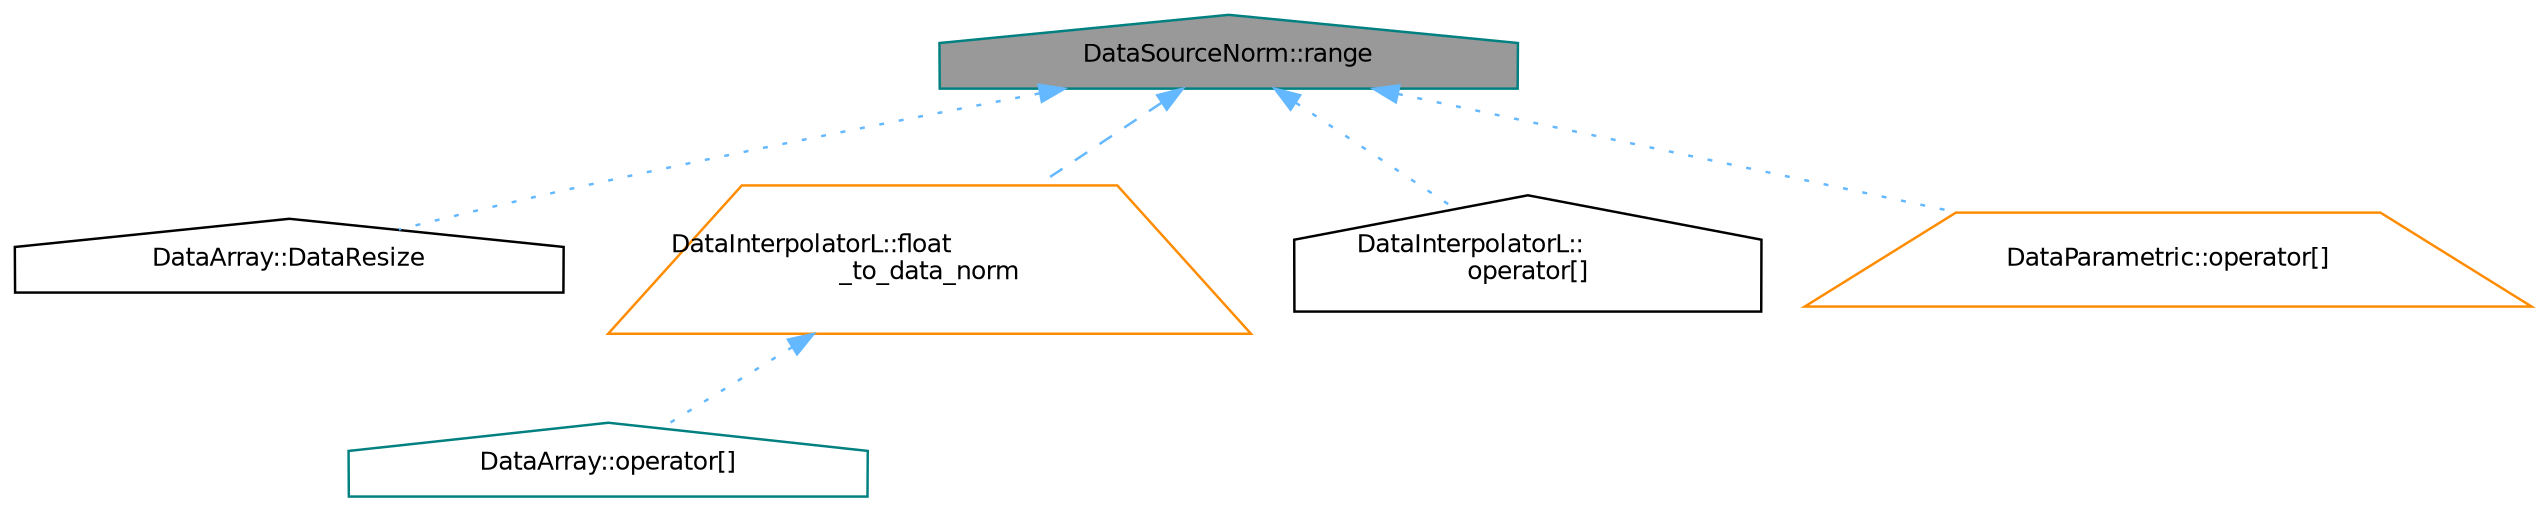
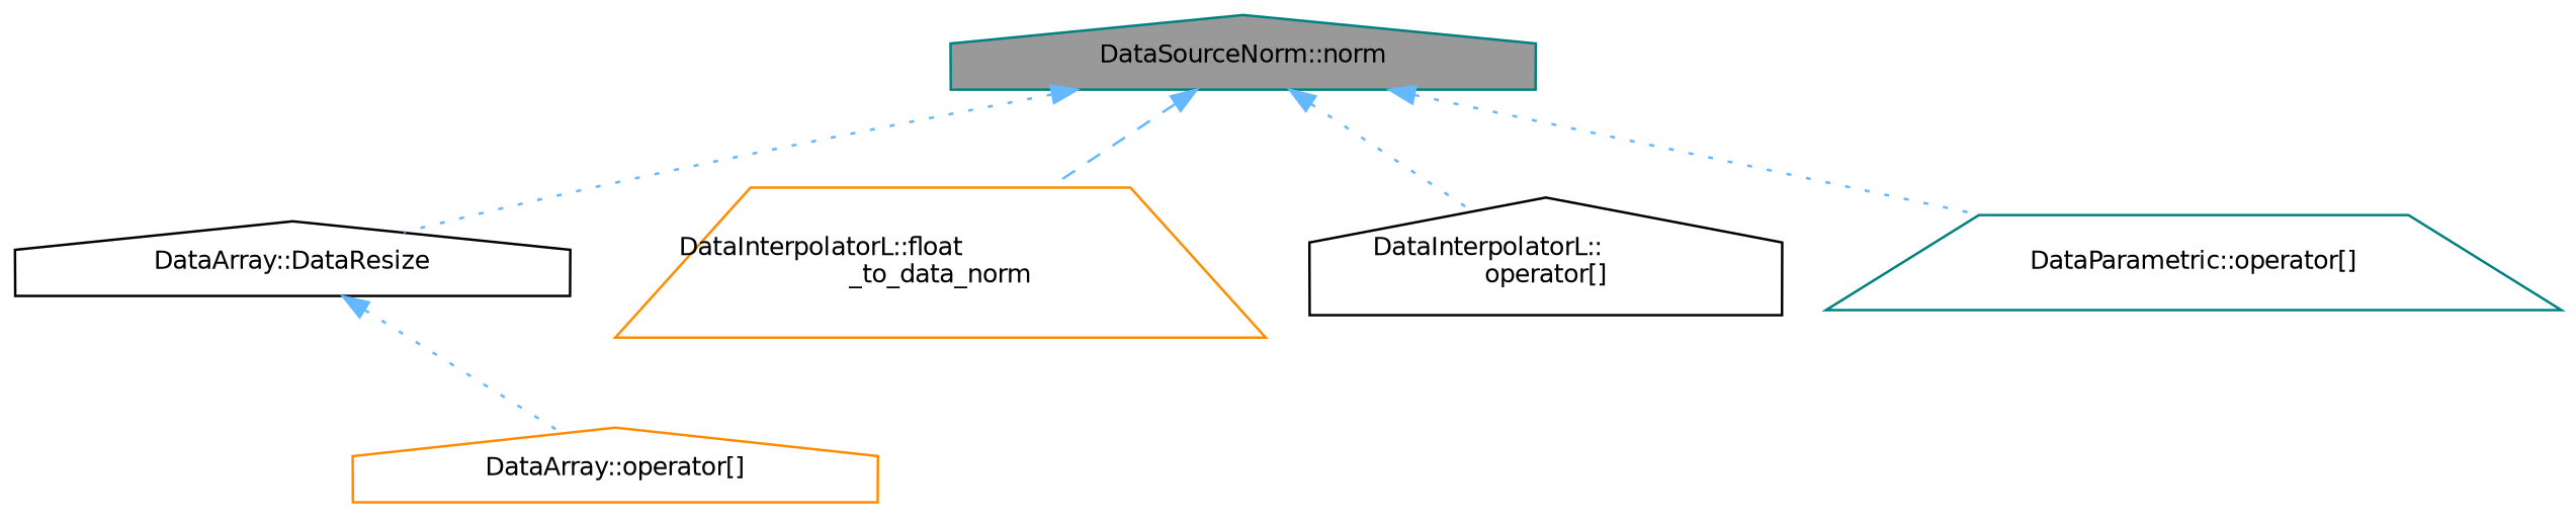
  digraph {
    rankdir=TB
    node [color=teal fillcolor=white fontname=Helvetica fontsize=10 shape=house style=filled]
    edge [color=steelblue1 dir=back fontname=Helvetica fontsize=10 labelfontname=Helvetica labelfontsize=10 style=dotted]
-   n1 [fillcolor=grey60 fontcolor=black height=0.2 label="DataSourceNorm::range" width=0.4]
+   n1 [fillcolor=grey60 fontcolor=black height=0.2 label="DataSourceNorm::norm" width=0.4]
    n2 [color=black height=0.2 label="DataArray::DataResize" width=0.4]
    n3 [color=darkorange height=0.2 label="DataInterpolatorL::float\l_to_data_norm" shape=trapezium width=0.4]
    n4 [color=black height=0.2 label="DataInterpolatorL::\loperator[]" width=0.4]
-   n5 [color=darkorange height=0.2 label="DataParametric::operator[]" shape=trapezium width=0.4]
-   n6 [height=0.2 label="DataArray::operator[]" width=0.4]
+   n5 [height=0.2 label="DataParametric::operator[]" shape=trapezium width=0.4]
+   n6 [color=darkorange height=0.2 label="DataArray::operator[]" width=0.4]
    n1 -> n2
    n1 -> n3 [style=dashed]
    n1 -> n4
    n1 -> n5
-   n3 -> n6
+   n2 -> n6
  }
